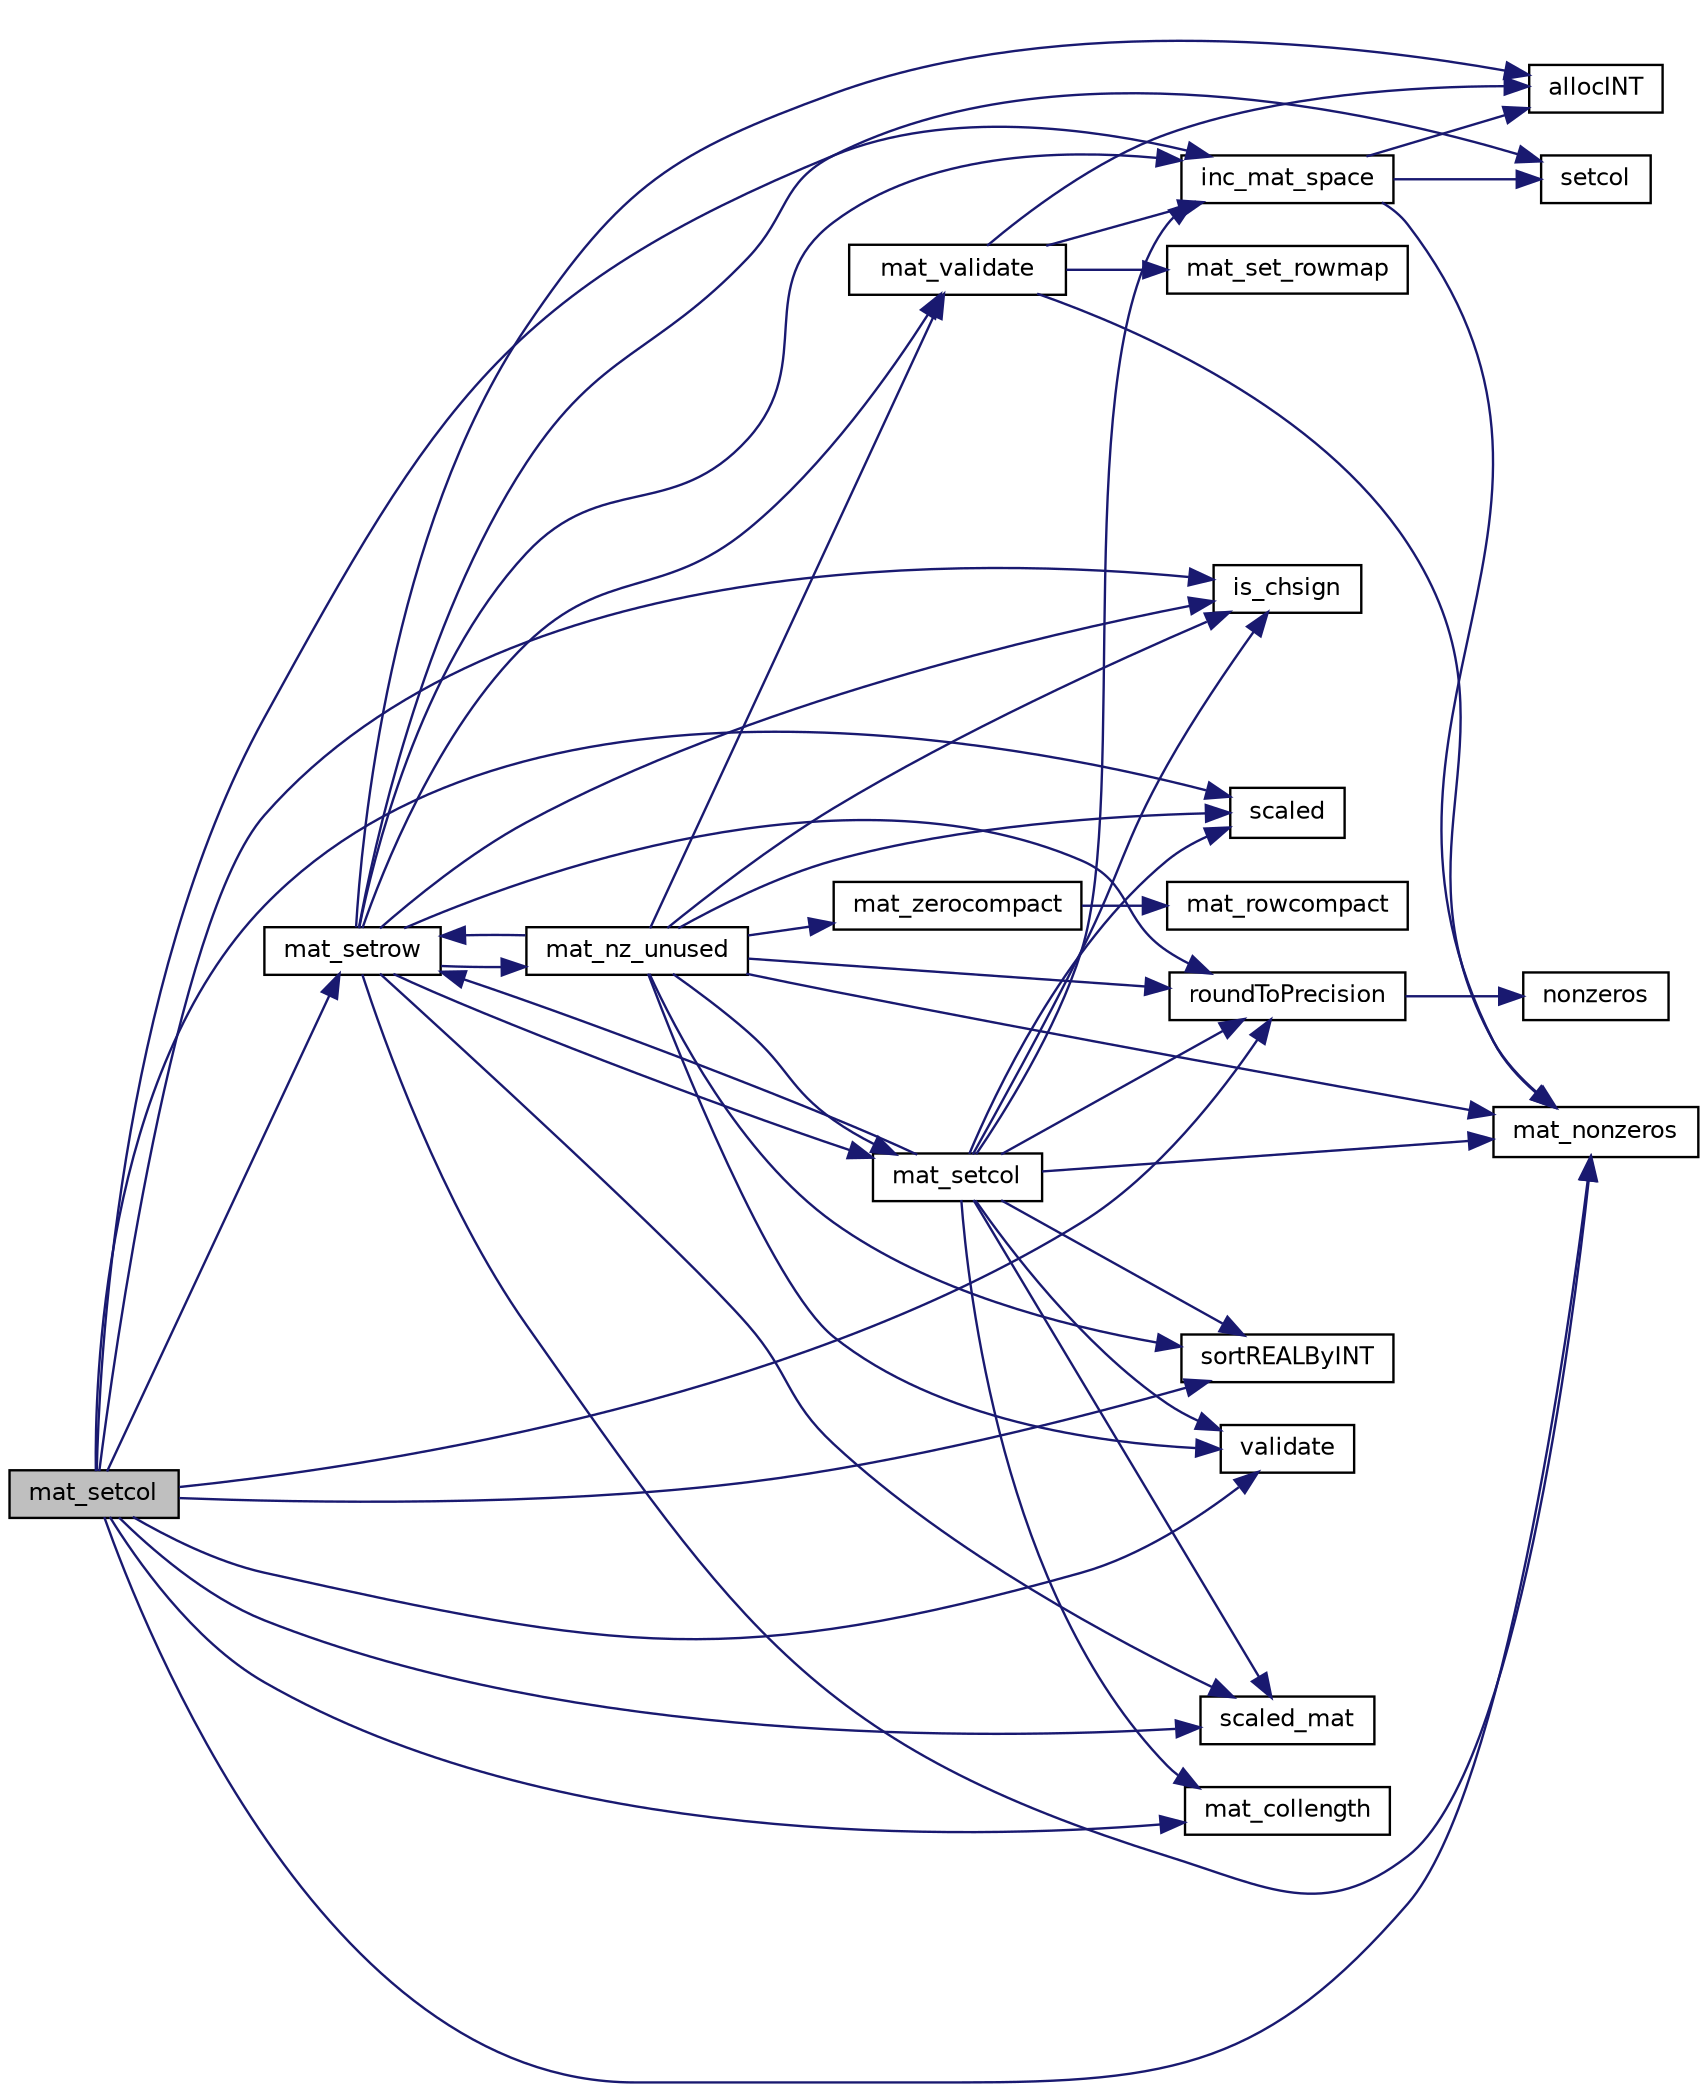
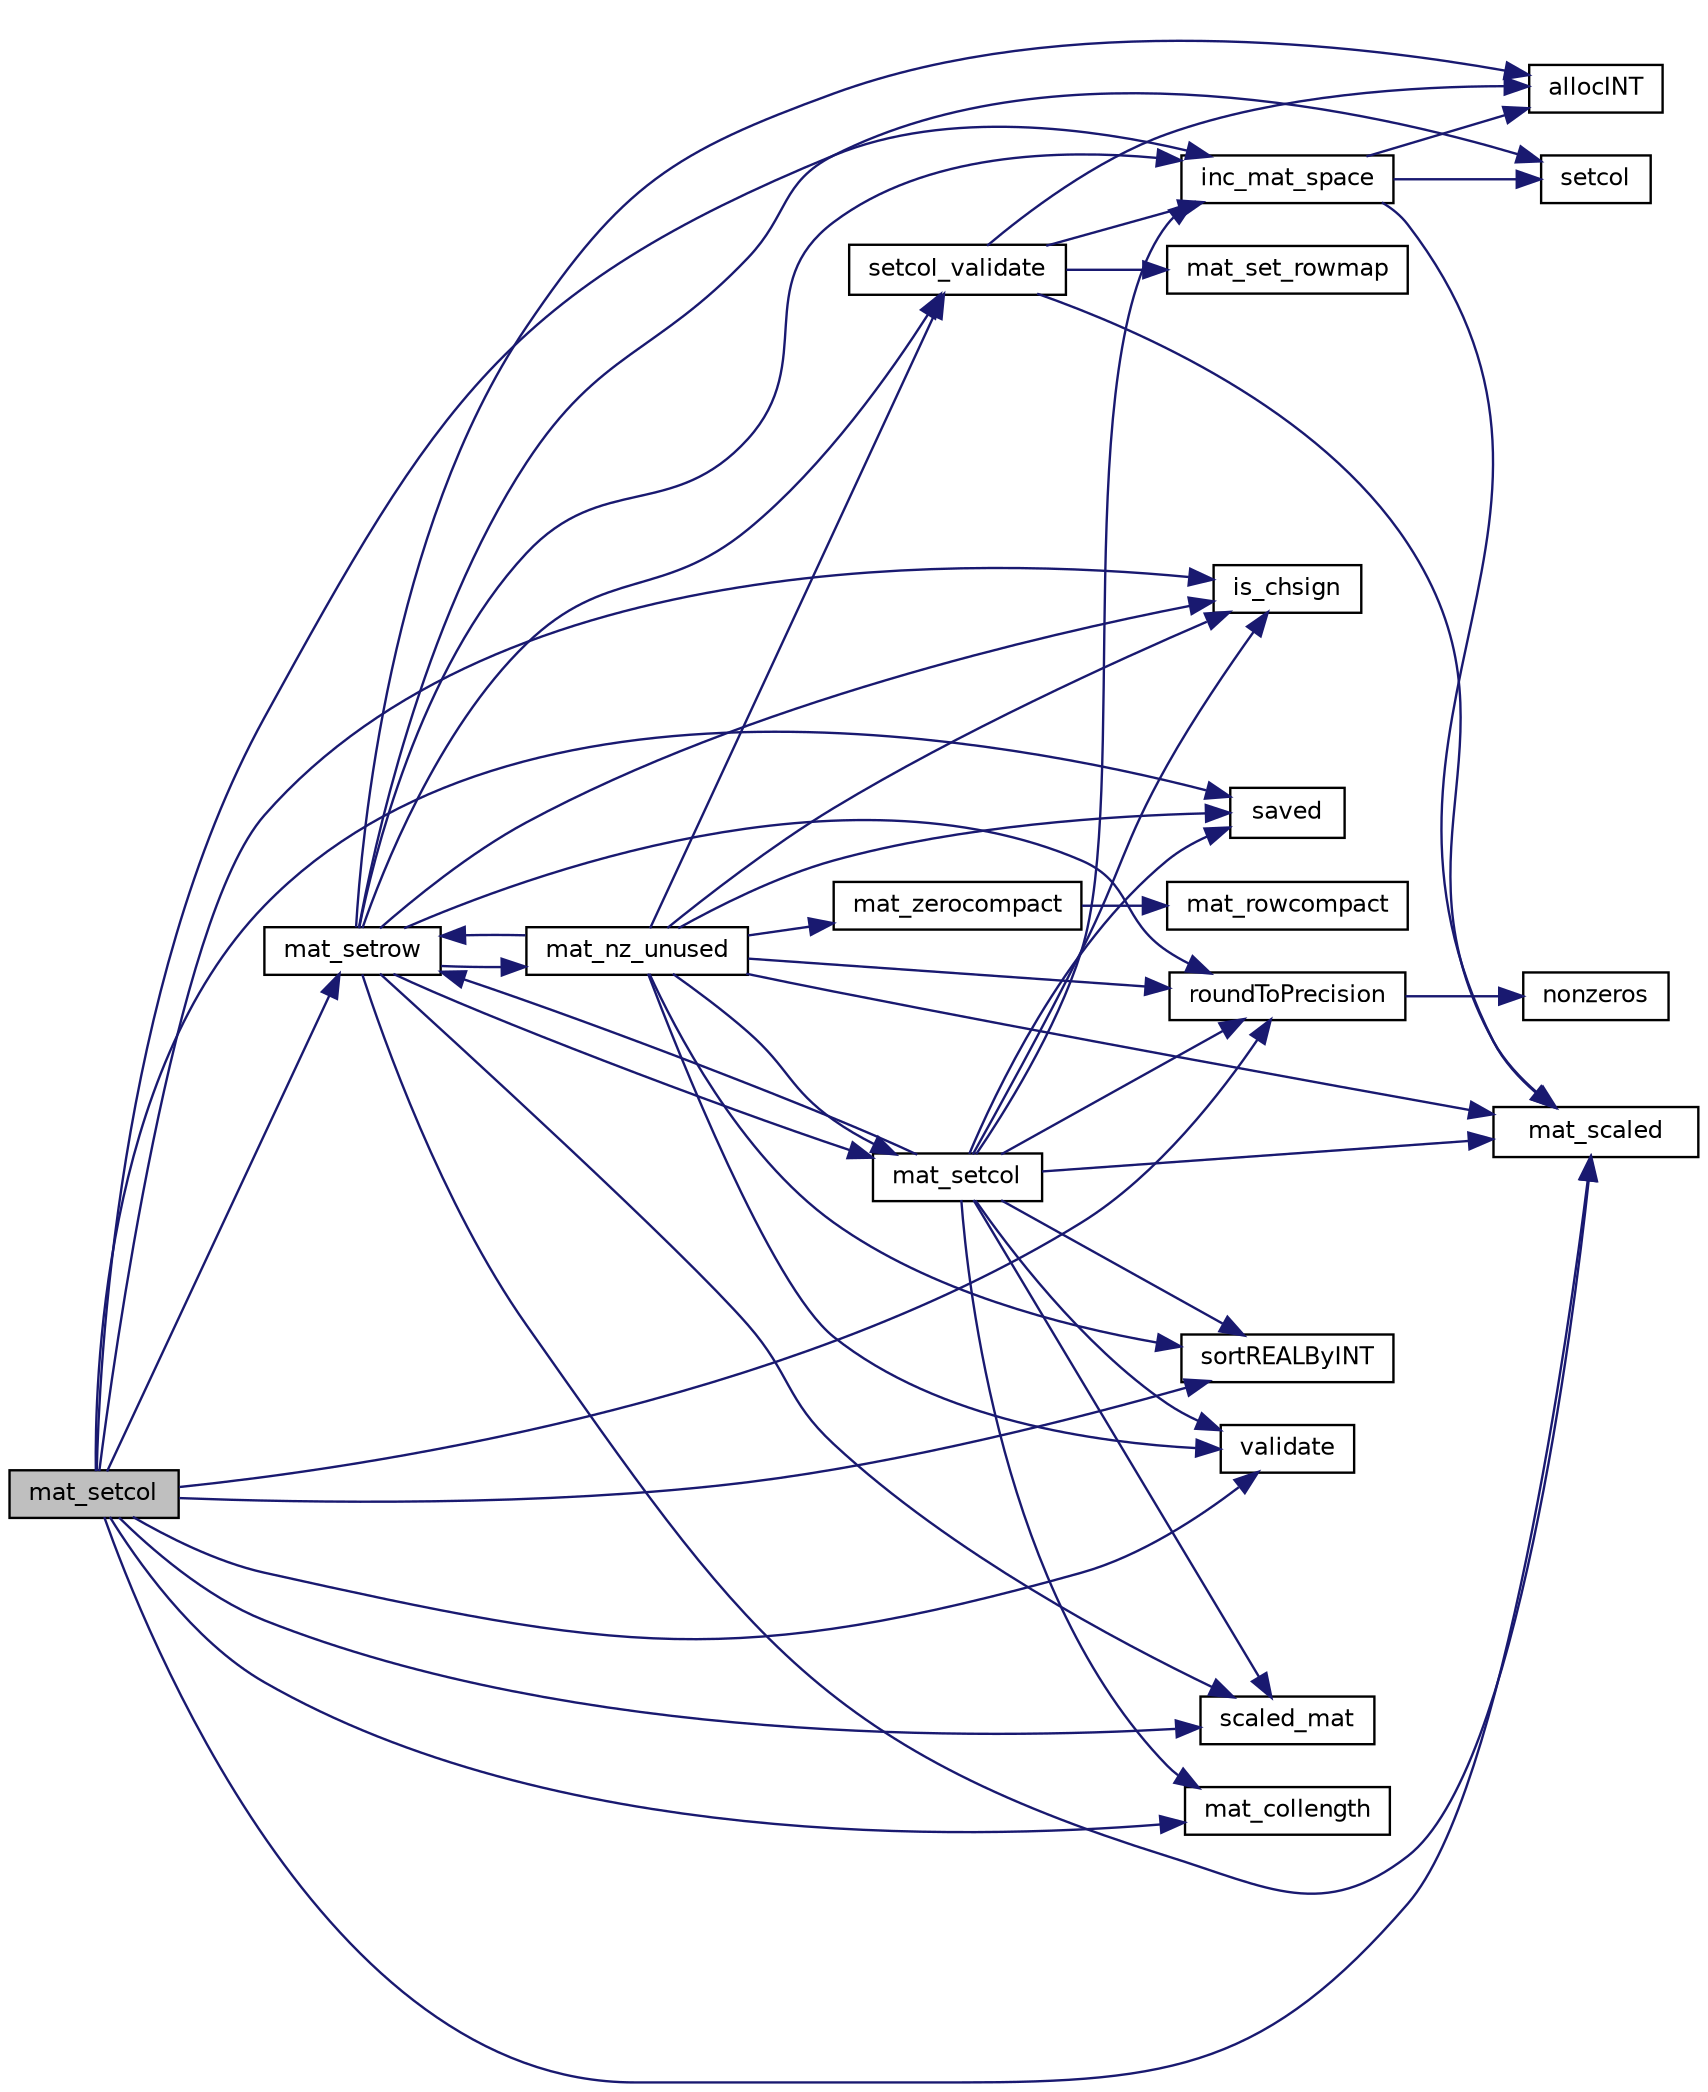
  digraph {
    rankdir=LR
    node [color=black fillcolor=white fontname=Helvetica fontsize=10 shape=record style=filled]
    edge [color=midnightblue fontname=Helvetica fontsize=10 labelfontname=Helvetica labelfontsize=10 style=solid]
    n1 [fillcolor=grey75 fontcolor=black height=0.2 label=mat_setcol width=0.4]
-   n2 [height=0.2 label=scaled width=0.4]
+   n2 [height=0.2 label=saved width=0.4]
    n3 [height=0.2 label=mat_setrow width=0.4]
    n4 [height=0.2 label=sortREALByINT width=0.4]
    n5 [height=0.2 label=roundToPrecision width=0.4]
    n6 [height=0.2 label=scaled_mat width=0.4]
    n7 [height=0.2 label=validate width=0.4]
    n8 [height=0.2 label=inc_mat_space width=0.4]
-   n9 [height=0.2 label=mat_nonzeros width=0.4]
+   n9 [height=0.2 label=mat_scaled width=0.4]
    n10 [height=0.2 label=mat_collength width=0.4]
    n11 [height=0.2 label=is_chsign width=0.4]
    n12 [height=0.2 label=mat_setcol width=0.4]
    n13 [height=0.2 label=allocINT width=0.4]
    n14 [height=0.2 label=setcol width=0.4]
-   n15 [height=0.2 label=mat_validate width=0.4]
+   n15 [height=0.2 label=setcol_validate width=0.4]
    n16 [height=0.2 label=mat_nz_unused width=0.4]
    n17 [height=0.2 label=nonzeros width=0.4]
    n18 [height=0.2 label=mat_set_rowmap width=0.4]
    n19 [height=0.2 label=mat_zerocompact width=0.4]
    n20 [height=0.2 label=mat_rowcompact width=0.4]
    n1 -> n2
    n1 -> n3
    n1 -> n4
    n1 -> n5
    n1 -> n6
    n1 -> n7
    n1 -> n8
    n1 -> n9
    n1 -> n10
    n1 -> n11
    n3 -> n5
    n3 -> n6
    n3 -> n8
    n3 -> n9
    n3 -> n11
    n3 -> n12
    n3 -> n13
    n3 -> n14
    n3 -> n15
    n3 -> n16
    n5 -> n17
    n8 -> n9
    n8 -> n13
    n8 -> n14
    n12 -> n2
    n12 -> n3
    n12 -> n4
    n12 -> n5
    n12 -> n6
    n12 -> n7
    n12 -> n8
    n12 -> n9
    n12 -> n10
    n12 -> n11
    n15 -> n8
    n15 -> n9
    n15 -> n13
    n15 -> n18
    n16 -> n2
    n16 -> n3
    n16 -> n4
    n16 -> n5
    n16 -> n7
    n16 -> n9
    n16 -> n11
    n16 -> n12
    n16 -> n15
    n16 -> n19
    n19 -> n20
  }
